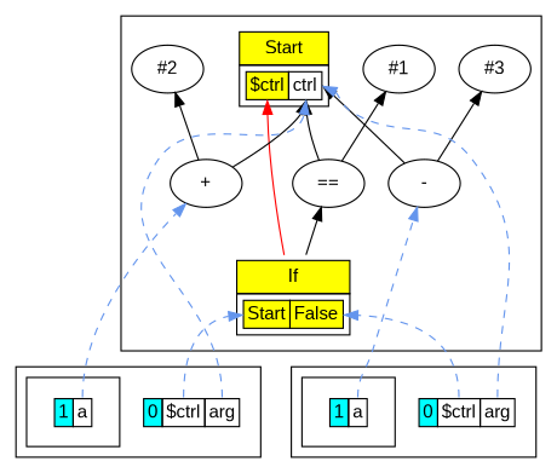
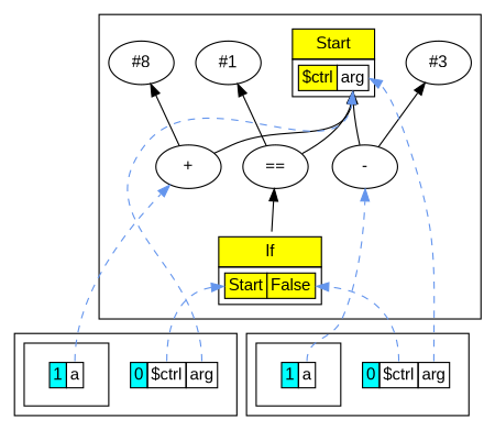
  digraph {
    concentrate=true
    fontname="Liberation Sans"
    ordering=in
    rankdir=BT
    node [fontname="Liberation Sans"]
    edge [fontname="Liberation Sans"]
-   n1 [label=< 			<TABLE BORDER="0" CELLBORDER="1" CELLSPACING="0" CELLPADDING="4"> 			<TR><TD BGCOLOR="yellow">Start</TD></TR> 			<TR><TD> 				<TABLE BORDER="0" CELLBORDER="1" CELLSPACING="0"> 				<TR><TD PORT="p0" BGCOLOR="yellow">$ctrl</TD><TD PORT="p1">ctrl</TD></TR> 				</TABLE> 			</TD></TR> 			</TABLE>> shape=plaintext]
+   n1 [label=< 			<TABLE BORDER="0" CELLBORDER="1" CELLSPACING="0" CELLPADDING="4"> 			<TR><TD BGCOLOR="yellow">Start</TD></TR> 			<TR><TD> 				<TABLE BORDER="0" CELLBORDER="1" CELLSPACING="0"> 				<TR><TD PORT="p0" BGCOLOR="yellow">$ctrl</TD><TD PORT="p1">arg</TD></TR> 				</TABLE> 			</TD></TR> 			</TABLE>> shape=plaintext]
    n2 [label="#1"]
    n3 [label="=="]
    n4 [label=< 			<TABLE BORDER="0" CELLBORDER="1" CELLSPACING="0" CELLPADDING="4"> 			<TR><TD BGCOLOR="yellow">If</TD></TR> 			<TR><TD> 				<TABLE BORDER="0" CELLBORDER="1" CELLSPACING="0"> 				<TR><TD PORT="p0" BGCOLOR="yellow">Start</TD><TD PORT="p1" BGCOLOR="yellow">False</TD></TR> 				</TABLE> 			</TD></TR> 			</TABLE>> shape=plaintext]
-   n5 [label="#2"]
+   n5 [label="#8"]
    n6 [label="+"]
    n7 [label="#3"]
    n8 [label="-"]
    n9 [label=< 			<TABLE BORDER="0" CELLBORDER="1" CELLSPACING="0"> 			<TR><TD BGCOLOR="cyan">1</TD><TD PORT="Scope1_1_a">a</TD></TR> 			</TABLE>> shape=plaintext]
    n10 [label=< 			<TABLE BORDER="0" CELLBORDER="1" CELLSPACING="0"> 			<TR><TD BGCOLOR="cyan">0</TD><TD PORT="Scope1_0_$ctrl">$ctrl</TD><TD PORT="Scope1_0_arg">arg</TD></TR> 			</TABLE>> shape=plaintext]
    n11 [label=< 			<TABLE BORDER="0" CELLBORDER="1" CELLSPACING="0"> 			<TR><TD BGCOLOR="cyan">1</TD><TD PORT="Scope12_1_a">a</TD></TR> 			</TABLE>> shape=plaintext]
    n12 [label=< 			<TABLE BORDER="0" CELLBORDER="1" CELLSPACING="0"> 			<TR><TD BGCOLOR="cyan">0</TD><TD PORT="Scope12_0_$ctrl">$ctrl</TD><TD PORT="Scope12_0_arg">arg</TD></TR> 			</TABLE>> shape=plaintext]
    subgraph cluster_1 {
      n1
      n2
      n3
      n4
      n5
      n6
      n7
      n8
    }
    subgraph cluster_2 {
      n10
      subgraph cluster_3 {
        n9
      }
    }
    subgraph cluster_4 {
      n12
      subgraph cluster_5 {
        n11
      }
    }
    n3 -> n1 [headport=p1]
    n3 -> n2
-   n4 -> n1 [color=red headport=p0]
    n4 -> n3
    n6 -> n1 [headport=p1]
    n6 -> n5
    n8 -> n1 [headport=p1]
    n8 -> n7
    n9 -> n6 [color=cornflowerblue style=dashed tailport=Scope1_1_a]
    n10 -> n1 [color=cornflowerblue headport=p1 style=dashed tailport=Scope1_0_arg]
    n10 -> n4 [color=cornflowerblue headport=p0 style=dashed tailport="Scope1_0_$ctrl"]
    n11 -> n8 [color=cornflowerblue style=dashed tailport=Scope12_1_a]
    n12 -> n1 [color=cornflowerblue headport=p1 style=dashed tailport=Scope12_0_arg]
    n12 -> n4 [color=cornflowerblue headport=p1 style=dashed tailport="Scope12_0_$ctrl"]
  }
